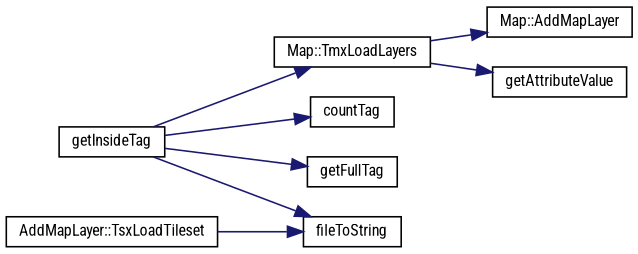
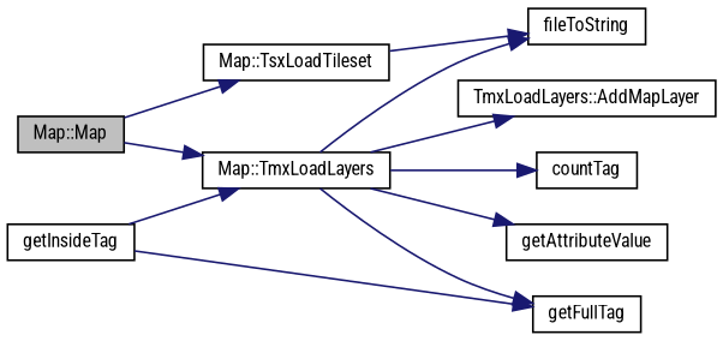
  digraph {
    fontname="Roboto Condensed"
    rankdir=LR
    node [color=black fontname="Roboto Condensed" fontsize=10 shape=record]
    edge [color=midnightblue fontname="Roboto Condensed" fontsize=10 labelfontname=Helvetica labelfontsize=10 style=solid]
+   n1 [fillcolor=grey75 fontcolor=black height=0.2 label="Map::Map" style=filled width=0.4]
    n2 [height=0.2 label="Map::TmxLoadLayers" width=0.4]
-   n3 [height=0.2 label="AddMapLayer::TsxLoadTileset" width=0.4]
-   n4 [height=0.2 label="Map::AddMapLayer" width=0.4]
+   n3 [height=0.2 label="Map::TsxLoadTileset" width=0.4]
+   n4 [height=0.2 label="TmxLoadLayers::AddMapLayer" width=0.4]
    n5 [height=0.2 label=countTag width=0.4]
    n6 [height=0.2 label=fileToString width=0.4]
    n7 [height=0.2 label=getAttributeValue width=0.4]
    n8 [height=0.2 label=getFullTag width=0.4]
    n9 [height=0.2 label=getInsideTag width=0.4]
+   n1 -> n2
+   n1 -> n3
    n2 -> n4
-   n9 -> n5
-   n9 -> n6
+   n2 -> n5
+   n2 -> n6
    n2 -> n7
+   n2 -> n8
    n3 -> n6
    n9 -> n2
    n9 -> n8
  }
